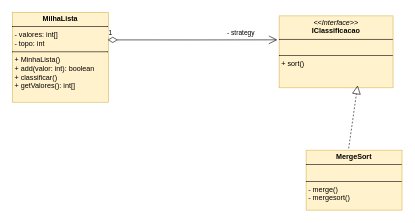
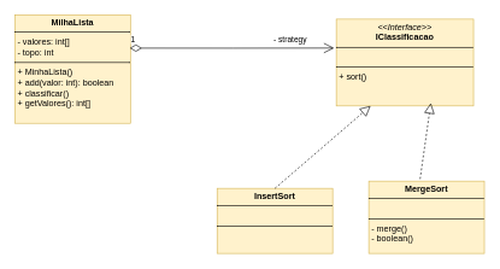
  <mxCell id="0" />
  <mxCell id="1" parent="0" />
  <mxCell id="2" value="&lt;p style=&quot;margin:0px;margin-top:4px;text-align:center;&quot;&gt;&lt;b&gt;MilhaLista&lt;/b&gt;&lt;/p&gt;&lt;hr size=&quot;1&quot; style=&quot;border-style:solid;&quot;&gt;&lt;p style=&quot;margin:0px;margin-left:4px;&quot;&gt;- valores: int[]&lt;/p&gt;&lt;p style=&quot;margin:0px;margin-left:4px;&quot;&gt;- topo: int&lt;/p&gt;&lt;hr size=&quot;1&quot; style=&quot;border-style:solid;&quot;&gt;&lt;p style=&quot;margin:0px;margin-left:4px;&quot;&gt;+ MinhaLista()&lt;/p&gt;&lt;p style=&quot;margin:0px;margin-left:4px;&quot;&gt;+ add(valor: int): boolean&lt;/p&gt;&lt;p style=&quot;margin:0px;margin-left:4px;&quot;&gt;+ classificar()&lt;/p&gt;&lt;p style=&quot;margin:0px;margin-left:4px;&quot;&gt;+ getValores(): int[]&lt;br&gt;&lt;/p&gt;" style="verticalAlign=top;align=left;overflow=fill;html=1;whiteSpace=wrap;fillColor=#fff2cc;strokeColor=#d6b656;collapsible=1;" vertex="1" parent="1"><mxGeometry x="20" y="20" width="160" height="150" as="geometry" /></mxCell>
  <mxCell id="3" value="&lt;p style=&quot;margin:0px;margin-top:4px;text-align:center;&quot;&gt;&lt;i&gt;&amp;lt;&amp;lt;Interface&amp;gt;&amp;gt;&lt;/i&gt;&lt;br&gt;&lt;b&gt;IClassificacao&lt;/b&gt;&lt;/p&gt;&lt;hr size=&quot;1&quot; style=&quot;border-style:solid;&quot;&gt;&lt;br&gt;&lt;hr size=&quot;1&quot; style=&quot;border-style:solid;&quot;&gt;&lt;p style=&quot;margin:0px;margin-left:4px;&quot;&gt;+ sort()&lt;br&gt;&lt;/p&gt;" style="verticalAlign=top;align=left;overflow=fill;html=1;whiteSpace=wrap;fillColor=#fff2cc;strokeColor=#d6b656;fontFamily=Helvetica;fontSize=12;fontColor=default;collapsible=1;" vertex="1" parent="1"><mxGeometry x="465" y="26" width="190" height="120" as="geometry" /></mxCell>
  <mxCell id="4" value="1" style="endArrow=open;html=1;endSize=12;startArrow=diamondThin;startSize=14;startFill=0;edgeStyle=orthogonalEdgeStyle;align=left;verticalAlign=bottom;rounded=0;exitX=0.994;exitY=0.307;exitDx=0;exitDy=0;exitPerimeter=0;entryX=-0.016;entryY=0.333;entryDx=0;entryDy=0;entryPerimeter=0;" edge="1" parent="1" source="2" target="3"><mxGeometry x="-1" y="3" relative="1" as="geometry"><mxPoint x="270" y="150" as="sourcePoint" /><mxPoint x="430" y="150" as="targetPoint" /></mxGeometry></mxCell>
  <mxCell id="5" value="- strategy" style="edgeLabel;html=1;align=center;verticalAlign=middle;resizable=0;points=[];" vertex="1" connectable="0" parent="4"><mxGeometry x="0.677" y="-1" relative="1" as="geometry"><mxPoint x="-15" y="-12" as="offset" /></mxGeometry></mxCell>
- <mxCell id="7" value="&lt;p style=&quot;margin:0px;margin-top:4px;text-align:center;&quot;&gt;&lt;b&gt;MergeSort&lt;/b&gt;&lt;/p&gt;&lt;hr size=&quot;1&quot; style=&quot;border-style:solid;&quot;&gt;&lt;p style=&quot;margin:0px;margin-left:4px;&quot;&gt;&lt;br&gt;&lt;/p&gt;&lt;hr size=&quot;1&quot; style=&quot;border-style:solid;&quot;&gt;&lt;p style=&quot;margin:0px;margin-left:4px;&quot;&gt;- merge()&lt;/p&gt;&lt;p style=&quot;margin:0px;margin-left:4px;&quot;&gt;- mergesort()&lt;br&gt;&lt;/p&gt;" style="verticalAlign=top;align=left;overflow=fill;html=1;whiteSpace=wrap;strokeColor=#d6b656;fontFamily=Helvetica;fontSize=12;fontColor=default;fillColor=#fff2cc;collapsible=1;" vertex="1" parent="1"><mxGeometry x="510" y="250" width="160" height="100" as="geometry" /></mxCell>
+ <mxCell id="6" value="&lt;p style=&quot;margin:0px;margin-top:4px;text-align:center;&quot;&gt;&lt;b&gt;InsertSort&lt;/b&gt;&lt;/p&gt;&lt;hr size=&quot;1&quot; style=&quot;border-style:solid;&quot;&gt;&lt;p style=&quot;margin:0px;margin-left:4px;&quot;&gt;&lt;br&gt;&lt;/p&gt;&lt;hr size=&quot;1&quot; style=&quot;border-style:solid;&quot;&gt;&lt;p style=&quot;margin:0px;margin-left:4px;&quot;&gt;&lt;br&gt;&lt;/p&gt;" style="verticalAlign=top;align=left;overflow=fill;html=1;whiteSpace=wrap;strokeColor=#d6b656;fontFamily=Helvetica;fontSize=12;fontColor=default;fillColor=#fff2cc;collapsible=1;" vertex="1" parent="1"><mxGeometry x="300" y="260" width="160" height="90" as="geometry" /></mxCell>
+ <mxCell id="7" value="&lt;p style=&quot;margin:0px;margin-top:4px;text-align:center;&quot;&gt;&lt;b&gt;MergeSort&lt;/b&gt;&lt;/p&gt;&lt;hr size=&quot;1&quot; style=&quot;border-style:solid;&quot;&gt;&lt;p style=&quot;margin:0px;margin-left:4px;&quot;&gt;&lt;br&gt;&lt;/p&gt;&lt;hr size=&quot;1&quot; style=&quot;border-style:solid;&quot;&gt;&lt;p style=&quot;margin:0px;margin-left:4px;&quot;&gt;- merge()&lt;/p&gt;&lt;p style=&quot;margin:0px;margin-left:4px;&quot;&gt;- boolean()&lt;br&gt;&lt;/p&gt;" style="verticalAlign=top;align=left;overflow=fill;html=1;whiteSpace=wrap;strokeColor=#d6b656;fontFamily=Helvetica;fontSize=12;fontColor=default;fillColor=#fff2cc;collapsible=1;" vertex="1" parent="1"><mxGeometry x="510" y="250" width="160" height="100" as="geometry" /></mxCell>
+ <mxCell id="8" value="" style="endArrow=block;dashed=1;endFill=0;endSize=12;html=1;rounded=0;exitX=0.5;exitY=0;exitDx=0;exitDy=0;entryX=0.25;entryY=1;entryDx=0;entryDy=0;" edge="1" parent="1" source="6" target="3"><mxGeometry width="160" relative="1" as="geometry"><mxPoint x="270" y="150" as="sourcePoint" /><mxPoint x="430" y="150" as="targetPoint" /></mxGeometry></mxCell>
  <mxCell id="9" value="" style="endArrow=block;dashed=1;endFill=0;endSize=12;html=1;rounded=0;entryX=0.689;entryY=0.967;entryDx=0;entryDy=0;entryPerimeter=0;exitX=0.444;exitY=-0.03;exitDx=0;exitDy=0;exitPerimeter=0;" edge="1" parent="1" source="7" target="3"><mxGeometry width="160" relative="1" as="geometry"><mxPoint x="270" y="150" as="sourcePoint" /><mxPoint x="430" y="150" as="targetPoint" /></mxGeometry></mxCell>
